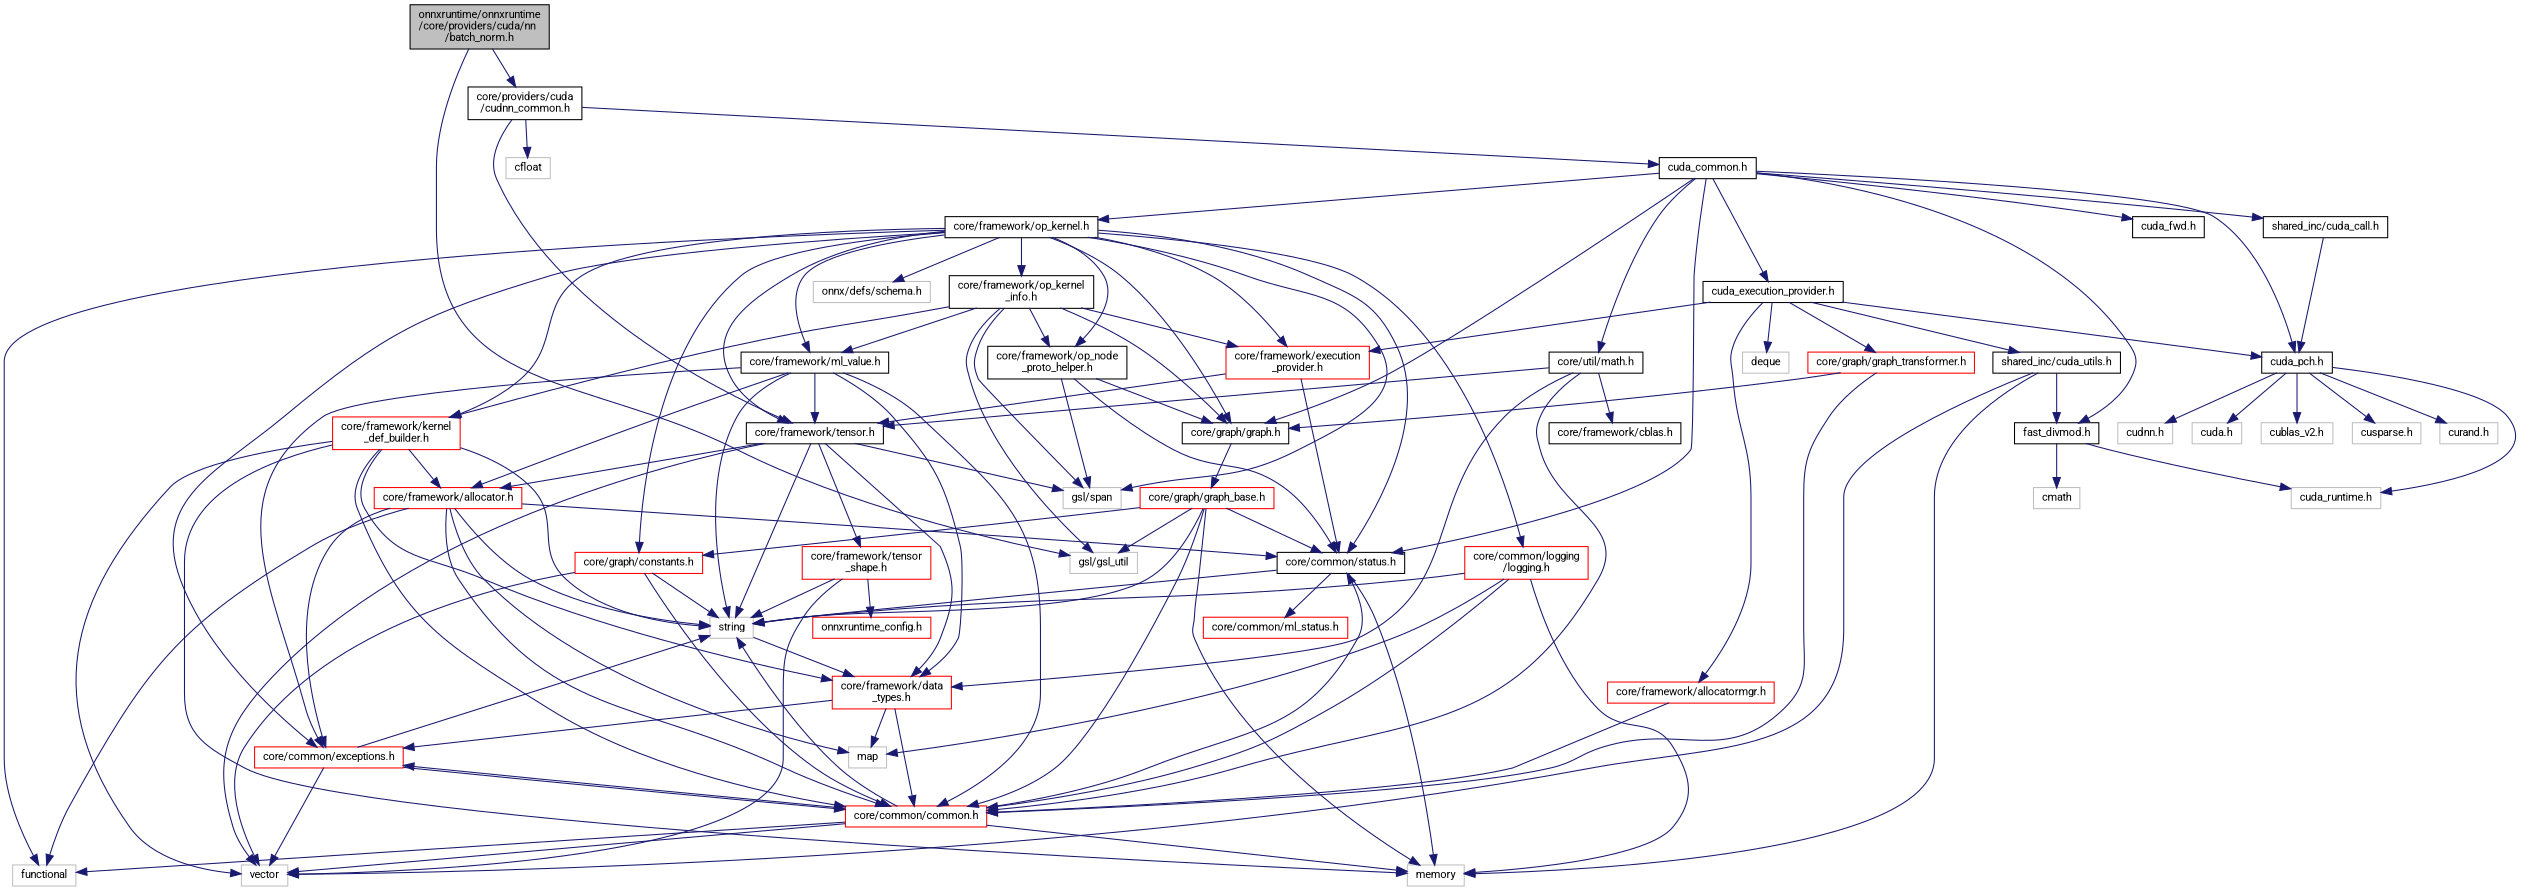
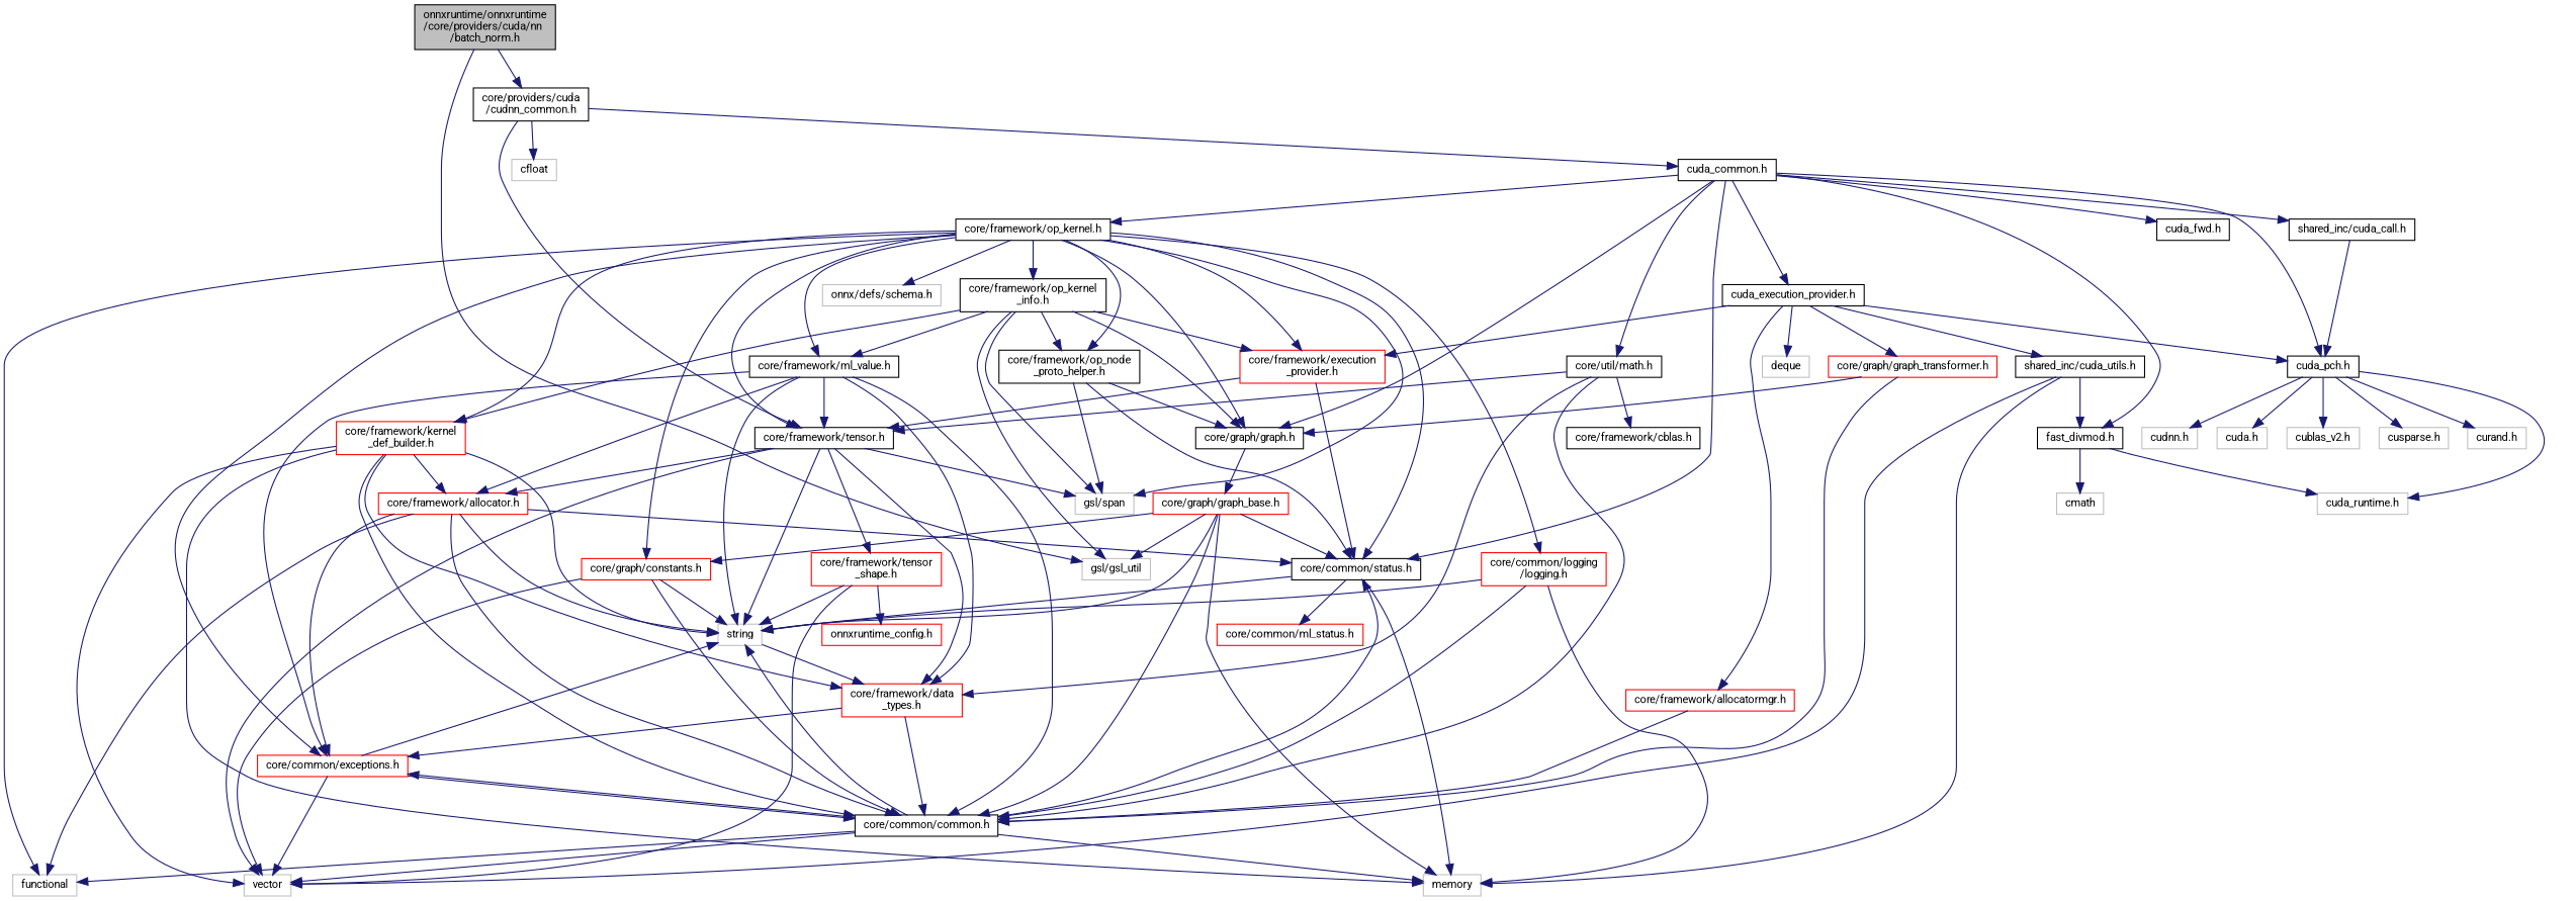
  digraph {
    fontname=Roboto
    node [color=black fillcolor=white fontname=Roboto fontsize=10 shape=record style=filled]
    edge [color=midnightblue fontname=Roboto fontsize=10 labelfontname=Helvetica labelfontsize=10 style=solid]
    n1 [fillcolor=grey75 fontcolor=black height=0.2 label="onnxruntime/onnxruntime\l/core/providers/cuda/nn\l/batch_norm.h" width=0.4]
    n2 [color=grey75 height=0.2 label="gsl/gsl_util" width=0.4]
    n3 [height=0.2 label="core/providers/cuda\l/cudnn_common.h" width=0.4]
    n4 [height=0.2 label="cuda_common.h" width=0.4]
    n5 [height=0.2 label="core/framework/tensor.h" width=0.4]
    n6 [color=grey75 height=0.2 label=cfloat width=0.4]
    n7 [height=0.2 label="cuda_pch.h" width=0.4]
    n8 [height=0.2 label="core/common/status.h" width=0.4]
    n9 [height=0.2 label="core/framework/op_kernel.h" width=0.4]
    n10 [height=0.2 label="core/graph/graph.h" width=0.4]
    n11 [height=0.2 label="shared_inc/cuda_call.h" width=0.4]
    n12 [height=0.2 label="cuda_execution_provider.h" width=0.4]
    n13 [height=0.2 label="fast_divmod.h" width=0.4]
    n14 [height=0.2 label="core/util/math.h" width=0.4]
    n15 [height=0.2 label="cuda_fwd.h" width=0.4]
    n16 [color=grey75 height=0.2 label=string width=0.4]
    n17 [color=grey75 height=0.2 label="gsl/span" width=0.4]
    n18 [color=grey75 height=0.2 label=vector width=0.4]
    n19 [color=red height=0.2 label="core/framework/allocator.h" width=0.4]
    n20 [color=red height=0.2 label="core/framework/data\l_types.h" width=0.4]
    n21 [color=red height=0.2 label="core/framework/tensor\l_shape.h" width=0.4]
    n22 [color=grey75 height=0.2 label="cuda.h" width=0.4]
    n23 [color=grey75 height=0.2 label="cuda_runtime.h" width=0.4]
    n24 [color=grey75 height=0.2 label="cublas_v2.h" width=0.4]
    n25 [color=grey75 height=0.2 label="cusparse.h" width=0.4]
    n26 [color=grey75 height=0.2 label="curand.h" width=0.4]
    n27 [color=grey75 height=0.2 label="cudnn.h" width=0.4]
    n28 [color=grey75 height=0.2 label=memory width=0.4]
    n29 [color=red height=0.2 label="core/common/ml_status.h" width=0.4]
    n30 [color=grey75 height=0.2 label=functional width=0.4]
    n31 [color=red height=0.2 label="core/common/exceptions.h" width=0.4]
    n32 [color=red height=0.2 label="core/common/logging\l/logging.h" width=0.4]
    n33 [color=red height=0.2 label="core/framework/execution\l_provider.h" width=0.4]
    n34 [color=red height=0.2 label="core/framework/kernel\l_def_builder.h" width=0.4]
    n35 [height=0.2 label="core/framework/ml_value.h" width=0.4]
    n36 [height=0.2 label="core/framework/op_kernel\l_info.h" width=0.4]
    n37 [height=0.2 label="core/framework/op_node\l_proto_helper.h" width=0.4]
    n38 [color=red height=0.2 label="core/graph/constants.h" width=0.4]
    n39 [color=grey75 height=0.2 label="onnx/defs/schema.h" width=0.4]
    n40 [color=red height=0.2 label="core/graph/graph_base.h" width=0.4]
    n41 [color=red height=0.2 label="core/graph/graph_transformer.h" width=0.4]
    n42 [color=red height=0.2 label="core/framework/allocatormgr.h" width=0.4]
    n43 [height=0.2 label="shared_inc/cuda_utils.h" width=0.4]
    n44 [color=grey75 height=0.2 label=deque width=0.4]
    n45 [color=grey75 height=0.2 label=cmath width=0.4]
-   n46 [color=red height=0.2 label="core/common/common.h" width=0.4]
+   n46 [height=0.2 label="core/common/common.h" width=0.4]
    n47 [height=0.2 label="core/framework/cblas.h" width=0.4]
-   n48 [color=grey75 height=0.2 label=map width=0.4]
    n49 [color=red height=0.2 label="onnxruntime_config.h" width=0.4]
    n1 -> n2
    n1 -> n3
    n3 -> n4
    n3 -> n5
    n3 -> n6
    n4 -> n7
    n4 -> n8
    n4 -> n9
    n4 -> n10
    n4 -> n11
    n4 -> n12
    n4 -> n13
    n4 -> n14
    n4 -> n15
    n5 -> n16
    n5 -> n17
    n5 -> n18
    n5 -> n19
    n5 -> n20
    n5 -> n21
    n7 -> n22
    n7 -> n23
    n7 -> n24
    n7 -> n25
    n7 -> n26
    n7 -> n27
    n8 -> n16
    n8 -> n28
    n8 -> n29
    n9 -> n5
    n9 -> n8
    n9 -> n10
    n9 -> n17
    n9 -> n30
    n9 -> n31
    n9 -> n32
    n9 -> n33
    n9 -> n34
    n9 -> n35
    n9 -> n36
    n9 -> n37
    n9 -> n38
    n9 -> n39
    n10 -> n40
    n11 -> n7
    n12 -> n7
    n12 -> n33
    n12 -> n41
    n12 -> n42
    n12 -> n43
    n12 -> n44
    n13 -> n23
    n13 -> n45
    n14 -> n5
    n14 -> n20
    n14 -> n46
    n14 -> n47
    n16 -> n20
    n19 -> n8
    n19 -> n16
    n19 -> n30
    n19 -> n31
    n19 -> n46
-   n19 -> n48
    n20 -> n31
    n20 -> n46
-   n20 -> n48
    n21 -> n16
    n21 -> n18
    n21 -> n49
    n31 -> n16
    n31 -> n18
    n31 -> n46
    n32 -> n16
    n32 -> n28
    n32 -> n46
-   n32 -> n48
    n33 -> n5
    n33 -> n8
    n34 -> n16
    n34 -> n18
    n34 -> n19
    n34 -> n20
    n34 -> n28
    n34 -> n46
    n35 -> n5
    n35 -> n16
    n35 -> n19
    n35 -> n20
    n35 -> n31
    n35 -> n46
    n36 -> n2
    n36 -> n10
    n36 -> n17
    n36 -> n33
    n36 -> n34
    n36 -> n35
    n36 -> n37
    n37 -> n8
    n37 -> n10
    n37 -> n17
    n38 -> n16
    n38 -> n18
    n38 -> n46
    n40 -> n2
    n40 -> n8
    n40 -> n16
    n40 -> n28
    n40 -> n38
    n40 -> n46
    n41 -> n10
    n41 -> n46
    n42 -> n46
    n43 -> n13
    n43 -> n18
    n43 -> n28
    n46 -> n8
    n46 -> n16
    n46 -> n18
    n46 -> n28
    n46 -> n30
    n46 -> n31
  }
